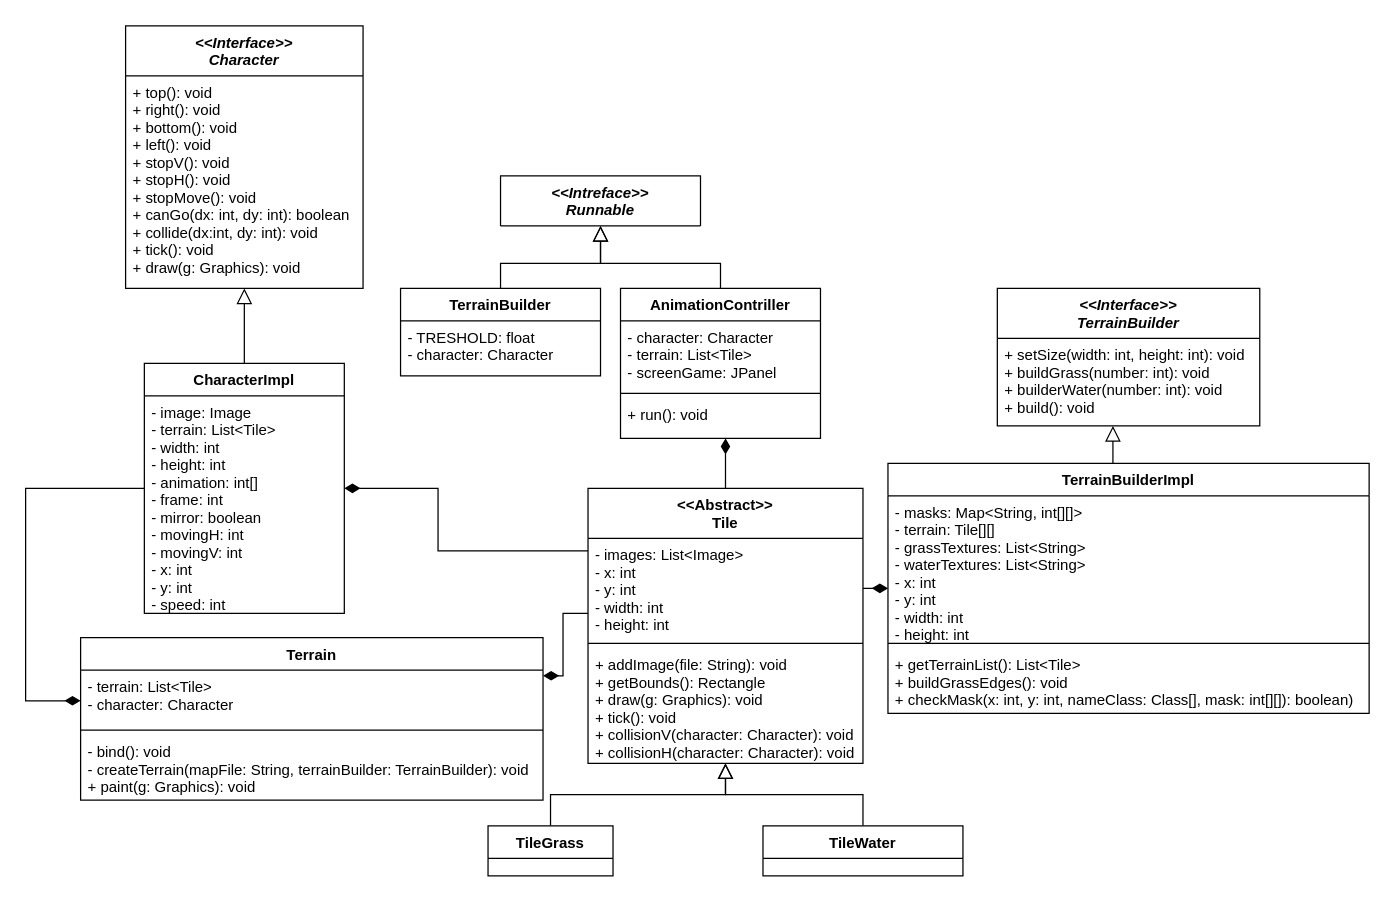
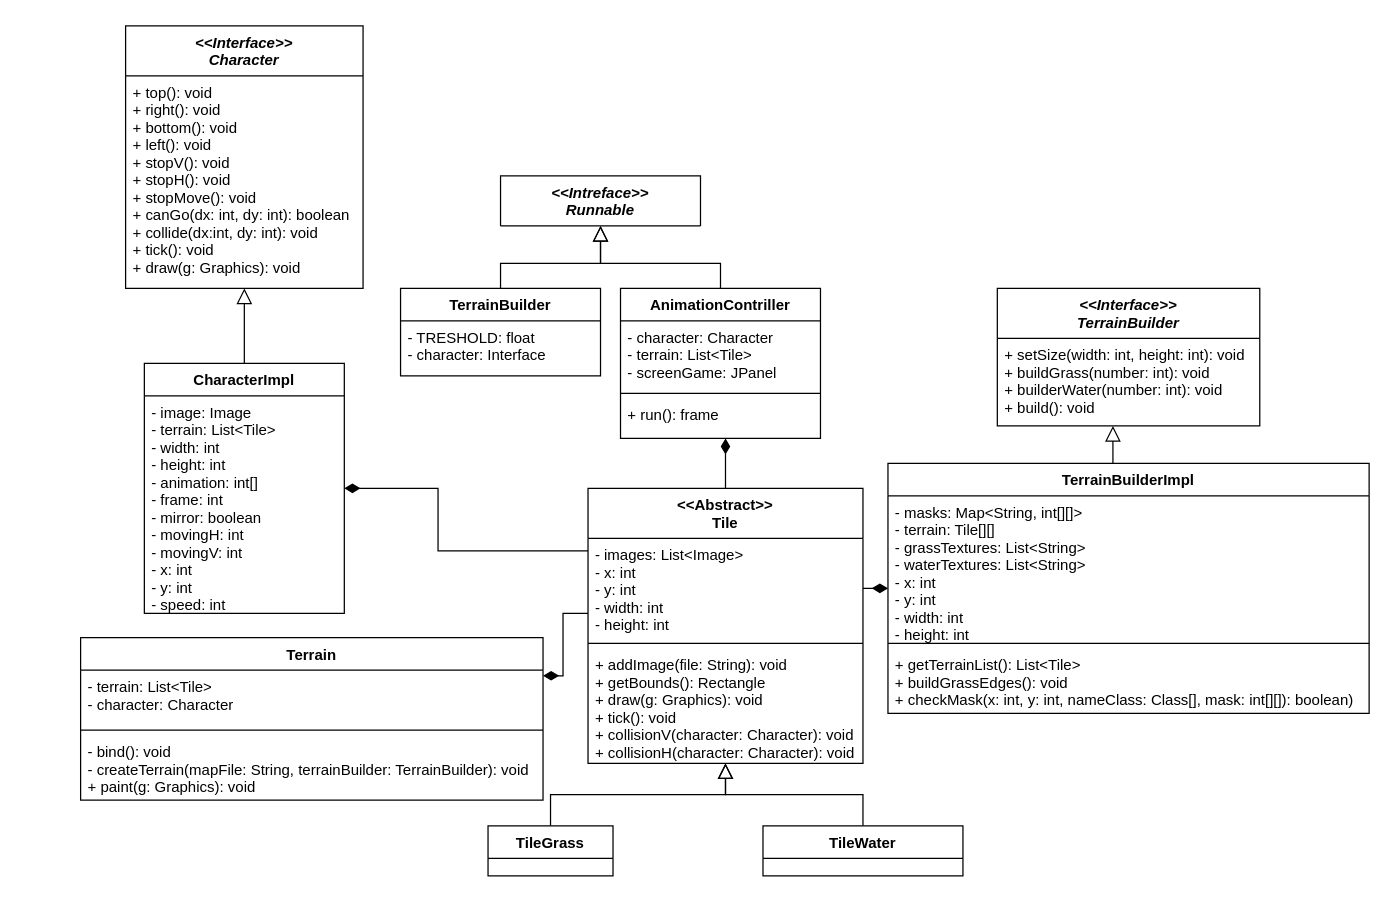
  <mxCell id="0" />
  <mxCell id="1" parent="0" />
  <mxCell id="2" value="" style="endArrow=block;endSize=10;endFill=0;shadow=0;strokeWidth=1;rounded=0;edgeStyle=elbowEdgeStyle;elbow=vertical;" parent="1" source="8" target="3" edge="1"><mxGeometry width="160" relative="1" as="geometry"><mxPoint x="260" y="193" as="sourcePoint" /><mxPoint x="260" y="193" as="targetPoint" /></mxGeometry></mxCell>
  <mxCell id="3" value="&lt;&lt;Interface&gt;&gt;&#10;Character" style="swimlane;fontStyle=3;align=center;verticalAlign=top;childLayout=stackLayout;horizontal=1;startSize=40;horizontalStack=0;resizeParent=1;resizeLast=0;collapsible=1;marginBottom=0;rounded=0;shadow=0;strokeWidth=1;" parent="1" vertex="1"><mxGeometry x="100" y="20" width="190" height="210" as="geometry"><mxRectangle x="230" y="140" width="160" height="26" as="alternateBounds" /></mxGeometry></mxCell>
  <mxCell id="4" value="" style="line;html=1;strokeWidth=1;align=left;verticalAlign=middle;spacingTop=-1;spacingLeft=3;spacingRight=3;rotatable=0;labelPosition=right;points=[];portConstraint=eastwest;" parent="3" vertex="1"><mxGeometry y="40" width="190" as="geometry" /></mxCell>
  <mxCell id="5" value="+ top(): void&#10;+ right(): void&#10;+ bottom(): void&#10;+ left(): void&#10;+ stopV(): void&#10;+ stopH(): void&#10;+ stopMove(): void&#10;+ canGo(dx: int, dy: int): boolean&#10;+ collide(dx:int, dy: int): void&#10;+ tick(): void&#10;+ draw(g: Graphics): void" style="text;align=left;verticalAlign=top;spacingLeft=4;spacingRight=4;overflow=hidden;rotatable=0;points=[[0,0.5],[1,0.5]];portConstraint=eastwest;" parent="3" vertex="1"><mxGeometry y="40" width="190" height="170" as="geometry" /></mxCell>
  <mxCell id="6" value="&lt;&lt;Intreface&gt;&gt;&#10;Runnable" style="swimlane;fontStyle=3;align=center;verticalAlign=top;childLayout=stackLayout;horizontal=1;startSize=50;horizontalStack=0;resizeParent=1;resizeLast=0;collapsible=1;marginBottom=0;rounded=0;shadow=0;strokeWidth=1;" parent="1" vertex="1"><mxGeometry x="400" y="140" width="160" height="40" as="geometry"><mxRectangle x="550" y="140" width="160" height="26" as="alternateBounds" /></mxGeometry></mxCell>
- <mxCell id="7" style="edgeStyle=orthogonalEdgeStyle;rounded=0;orthogonalLoop=1;jettySize=auto;html=1;endArrow=diamondThin;endFill=1;endSize=10;" edge="1" parent="1" source="8" target="38"><mxGeometry relative="1" as="geometry"><Array as="points"><mxPoint x="20" y="390" /><mxPoint x="20" y="560" /></Array></mxGeometry></mxCell>
  <mxCell id="8" value="CharacterImpl" style="swimlane;fontStyle=1;align=center;verticalAlign=top;childLayout=stackLayout;horizontal=1;startSize=26;horizontalStack=0;resizeParent=1;resizeLast=0;collapsible=1;marginBottom=0;rounded=0;shadow=0;strokeWidth=1;" parent="1" vertex="1"><mxGeometry x="115" y="290" width="160" height="200" as="geometry"><mxRectangle x="130" y="380" width="160" height="26" as="alternateBounds" /></mxGeometry></mxCell>
  <mxCell id="9" value="- image: Image&#10;- terrain: List&lt;Tile&gt;&#10;- width: int&#10;- height: int&#10;- animation: int[]&#10;- frame: int&#10;- mirror: boolean&#10;- movingH: int&#10;- movingV: int&#10;- x: int&#10;- y: int&#10;- speed: int" style="text;align=left;verticalAlign=top;spacingLeft=4;spacingRight=4;overflow=hidden;rotatable=0;points=[[0,0.5],[1,0.5]];portConstraint=eastwest;" parent="8" vertex="1"><mxGeometry y="26" width="160" height="174" as="geometry" /></mxCell>
  <mxCell id="10" style="edgeStyle=orthogonalEdgeStyle;rounded=0;orthogonalLoop=1;jettySize=auto;html=1;endArrow=block;endFill=0;strokeWidth=1;endSize=10;" parent="1" source="11" target="6" edge="1"><mxGeometry relative="1" as="geometry"><Array as="points"><mxPoint x="400" y="210" /><mxPoint x="480" y="210" /></Array></mxGeometry></mxCell>
  <mxCell id="11" value="TerrainBuilder" style="swimlane;fontStyle=1;align=center;verticalAlign=top;childLayout=stackLayout;horizontal=1;startSize=26;horizontalStack=0;resizeParent=1;resizeLast=0;collapsible=1;marginBottom=0;rounded=0;shadow=0;strokeWidth=1;" parent="1" vertex="1"><mxGeometry x="320" y="230" width="160" height="70" as="geometry"><mxRectangle x="340" y="380" width="170" height="26" as="alternateBounds" /></mxGeometry></mxCell>
- <mxCell id="12" value="- TRESHOLD: float&#10;- character: Character" style="text;align=left;verticalAlign=top;spacingLeft=4;spacingRight=4;overflow=hidden;rotatable=0;points=[[0,0.5],[1,0.5]];portConstraint=eastwest;" parent="11" vertex="1"><mxGeometry y="26" width="160" height="44" as="geometry" /></mxCell>
+ <mxCell id="12" value="- TRESHOLD: float&#10;- character: Interface" style="text;align=left;verticalAlign=top;spacingLeft=4;spacingRight=4;overflow=hidden;rotatable=0;points=[[0,0.5],[1,0.5]];portConstraint=eastwest;" parent="11" vertex="1"><mxGeometry y="26" width="160" height="44" as="geometry" /></mxCell>
  <mxCell id="13" style="edgeStyle=orthogonalEdgeStyle;rounded=0;orthogonalLoop=1;jettySize=auto;html=1;endArrow=block;endFill=0;endSize=10;strokeWidth=1;" parent="1" source="14" target="6" edge="1"><mxGeometry relative="1" as="geometry"><mxPoint x="686" y="230" as="sourcePoint" /><Array as="points"><mxPoint x="576" y="210" /><mxPoint x="480" y="210" /></Array></mxGeometry></mxCell>
  <mxCell id="14" value="AnimationContriller" style="swimlane;fontStyle=1;align=center;verticalAlign=top;childLayout=stackLayout;horizontal=1;startSize=26;horizontalStack=0;resizeParent=1;resizeParentMax=0;resizeLast=0;collapsible=1;marginBottom=0;" parent="1" vertex="1"><mxGeometry x="496" y="230" width="160" height="120" as="geometry" /></mxCell>
  <mxCell id="15" value="- character: Character&#10;- terrain: List&lt;Tile&gt;&#10;- screenGame: JPanel" style="text;strokeColor=none;fillColor=none;align=left;verticalAlign=top;spacingLeft=4;spacingRight=4;overflow=hidden;rotatable=0;points=[[0,0.5],[1,0.5]];portConstraint=eastwest;" parent="14" vertex="1"><mxGeometry y="26" width="160" height="54" as="geometry" /></mxCell>
  <mxCell id="16" value="" style="line;strokeWidth=1;fillColor=none;align=left;verticalAlign=middle;spacingTop=-1;spacingLeft=3;spacingRight=3;rotatable=0;labelPosition=right;points=[];portConstraint=eastwest;" parent="14" vertex="1"><mxGeometry y="80" width="160" height="8" as="geometry" /></mxCell>
- <mxCell id="17" value="+ run(): void" style="text;strokeColor=none;fillColor=none;align=left;verticalAlign=top;spacingLeft=4;spacingRight=4;overflow=hidden;rotatable=0;points=[[0,0.5],[1,0.5]];portConstraint=eastwest;" parent="14" vertex="1"><mxGeometry y="88" width="160" height="32" as="geometry" /></mxCell>
+ <mxCell id="17" value="+ run(): frame" style="text;strokeColor=none;fillColor=none;align=left;verticalAlign=top;spacingLeft=4;spacingRight=4;overflow=hidden;rotatable=0;points=[[0,0.5],[1,0.5]];portConstraint=eastwest;" parent="14" vertex="1"><mxGeometry y="88" width="160" height="32" as="geometry" /></mxCell>
  <mxCell id="18" style="edgeStyle=orthogonalEdgeStyle;rounded=0;orthogonalLoop=1;jettySize=auto;html=1;endArrow=diamondThin;endFill=1;endSize=10;" edge="1" parent="1" source="22" target="34"><mxGeometry relative="1" as="geometry"><Array as="points"><mxPoint x="700" y="470" /><mxPoint x="700" y="470" /></Array></mxGeometry></mxCell>
  <mxCell id="19" style="edgeStyle=orthogonalEdgeStyle;rounded=0;orthogonalLoop=1;jettySize=auto;html=1;endArrow=diamondThin;endFill=1;endSize=10;" edge="1" parent="1" source="22" target="8"><mxGeometry relative="1" as="geometry"><Array as="points"><mxPoint x="350" y="440" /><mxPoint x="350" y="390" /></Array></mxGeometry></mxCell>
  <mxCell id="20" style="edgeStyle=orthogonalEdgeStyle;rounded=0;orthogonalLoop=1;jettySize=auto;html=1;endArrow=diamondThin;endFill=1;endSize=10;" edge="1" parent="1" source="22" target="14"><mxGeometry relative="1" as="geometry"><mxPoint x="453" y="410" as="sourcePoint" /><mxPoint x="563" y="190" as="targetPoint" /><Array as="points"><mxPoint x="586" y="330" /><mxPoint x="586" y="330" /></Array></mxGeometry></mxCell>
  <mxCell id="21" style="edgeStyle=orthogonalEdgeStyle;rounded=0;orthogonalLoop=1;jettySize=auto;html=1;endArrow=diamondThin;endFill=1;endSize=10;" edge="1" parent="1" source="22" target="38"><mxGeometry relative="1" as="geometry"><mxPoint x="340" y="660" as="sourcePoint" /><Array as="points"><mxPoint x="450" y="490" /><mxPoint x="450" y="540" /></Array></mxGeometry></mxCell>
  <mxCell id="22" value="&lt;&lt;Abstract&gt;&gt;&#10;Tile" style="swimlane;fontStyle=1;align=center;verticalAlign=top;childLayout=stackLayout;horizontal=1;startSize=40;horizontalStack=0;resizeParent=1;resizeParentMax=0;resizeLast=0;collapsible=1;marginBottom=0;" vertex="1" parent="1"><mxGeometry x="470" y="390" width="220" height="220" as="geometry" /></mxCell>
  <mxCell id="23" value="- images: List&lt;Image&gt;&#10;- x: int&#10;- y: int&#10;- width: int&#10;- height: int" style="text;strokeColor=none;fillColor=none;align=left;verticalAlign=top;spacingLeft=4;spacingRight=4;overflow=hidden;rotatable=0;points=[[0,0.5],[1,0.5]];portConstraint=eastwest;" vertex="1" parent="22"><mxGeometry y="40" width="220" height="80" as="geometry" /></mxCell>
  <mxCell id="24" value="" style="line;strokeWidth=1;fillColor=none;align=left;verticalAlign=middle;spacingTop=-1;spacingLeft=3;spacingRight=3;rotatable=0;labelPosition=right;points=[];portConstraint=eastwest;" vertex="1" parent="22"><mxGeometry y="120" width="220" height="8" as="geometry" /></mxCell>
  <mxCell id="25" value="+ addImage(file: String): void&#10;+ getBounds(): Rectangle&#10;+ draw(g: Graphics): void&#10;+ tick(): void&#10;+ collisionV(character: Character): void&#10;+ collisionH(character: Character): void" style="text;strokeColor=none;fillColor=none;align=left;verticalAlign=top;spacingLeft=4;spacingRight=4;overflow=hidden;rotatable=0;points=[[0,0.5],[1,0.5]];portConstraint=eastwest;" vertex="1" parent="22"><mxGeometry y="128" width="220" height="92" as="geometry" /></mxCell>
  <mxCell id="26" style="edgeStyle=orthogonalEdgeStyle;rounded=0;orthogonalLoop=1;jettySize=auto;html=1;exitX=0.5;exitY=0;exitDx=0;exitDy=0;endArrow=block;endFill=0;endSize=10;" edge="1" parent="1" source="27" target="22"><mxGeometry relative="1" as="geometry" /></mxCell>
  <mxCell id="27" value="TileGrass" style="swimlane;fontStyle=1;align=center;verticalAlign=top;childLayout=stackLayout;horizontal=1;startSize=26;horizontalStack=0;resizeParent=1;resizeLast=0;collapsible=1;marginBottom=0;rounded=0;shadow=0;strokeWidth=1;" vertex="1" parent="1"><mxGeometry x="390" y="660" width="100" height="40" as="geometry"><mxRectangle x="340" y="380" width="170" height="26" as="alternateBounds" /></mxGeometry></mxCell>
  <mxCell id="28" style="edgeStyle=orthogonalEdgeStyle;rounded=0;orthogonalLoop=1;jettySize=auto;html=1;endArrow=block;endFill=0;endSize=10;" edge="1" parent="1" source="29" target="22"><mxGeometry relative="1" as="geometry" /></mxCell>
  <mxCell id="29" value="TileWater" style="swimlane;fontStyle=1;align=center;verticalAlign=top;childLayout=stackLayout;horizontal=1;startSize=26;horizontalStack=0;resizeParent=1;resizeLast=0;collapsible=1;marginBottom=0;rounded=0;shadow=0;strokeWidth=1;" vertex="1" parent="1"><mxGeometry x="610" y="660" width="160" height="40" as="geometry"><mxRectangle x="340" y="380" width="170" height="26" as="alternateBounds" /></mxGeometry></mxCell>
  <mxCell id="30" value="&lt;&lt;Interface&gt;&gt;&#10;TerrainBuilder" style="swimlane;fontStyle=3;align=center;verticalAlign=top;childLayout=stackLayout;horizontal=1;startSize=40;horizontalStack=0;resizeParent=1;resizeLast=0;collapsible=1;marginBottom=0;rounded=0;shadow=0;strokeWidth=1;" vertex="1" parent="1"><mxGeometry x="797.5" y="230" width="210" height="110" as="geometry"><mxRectangle x="230" y="140" width="160" height="26" as="alternateBounds" /></mxGeometry></mxCell>
  <mxCell id="31" value="" style="line;html=1;strokeWidth=1;align=left;verticalAlign=middle;spacingTop=-1;spacingLeft=3;spacingRight=3;rotatable=0;labelPosition=right;points=[];portConstraint=eastwest;" vertex="1" parent="30"><mxGeometry y="40" width="210" as="geometry" /></mxCell>
  <mxCell id="32" value="+ setSize(width: int, height: int): void&#10;+ buildGrass(number: int): void&#10;+ builderWater(number: int): void&#10;+ build(): void" style="text;align=left;verticalAlign=top;spacingLeft=4;spacingRight=4;overflow=hidden;rotatable=0;points=[[0,0.5],[1,0.5]];portConstraint=eastwest;" vertex="1" parent="30"><mxGeometry y="40" width="210" height="70" as="geometry" /></mxCell>
  <mxCell id="33" style="edgeStyle=orthogonalEdgeStyle;rounded=0;orthogonalLoop=1;jettySize=auto;html=1;endArrow=block;endFill=0;endSize=10;" edge="1" parent="1" source="34" target="30"><mxGeometry relative="1" as="geometry"><Array as="points"><mxPoint x="890" y="360" /><mxPoint x="890" y="360" /></Array></mxGeometry></mxCell>
  <mxCell id="34" value="TerrainBuilderImpl" style="swimlane;fontStyle=1;align=center;verticalAlign=top;childLayout=stackLayout;horizontal=1;startSize=26;horizontalStack=0;resizeParent=1;resizeParentMax=0;resizeLast=0;collapsible=1;marginBottom=0;" vertex="1" parent="1"><mxGeometry x="710" y="370" width="385" height="200" as="geometry" /></mxCell>
  <mxCell id="35" value="- masks: Map&lt;String, int[][]&gt;&#10;- terrain: Tile[][]&#10;- grassTextures: List&lt;String&gt;&#10;- waterTextures: List&lt;String&gt;&#10;- x: int&#10;- y: int&#10;- width: int&#10;- height: int&#10;" style="text;strokeColor=none;fillColor=none;align=left;verticalAlign=top;spacingLeft=4;spacingRight=4;overflow=hidden;rotatable=0;points=[[0,0.5],[1,0.5]];portConstraint=eastwest;" vertex="1" parent="34"><mxGeometry y="26" width="385" height="114" as="geometry" /></mxCell>
  <mxCell id="36" value="" style="line;strokeWidth=1;fillColor=none;align=left;verticalAlign=middle;spacingTop=-1;spacingLeft=3;spacingRight=3;rotatable=0;labelPosition=right;points=[];portConstraint=eastwest;" vertex="1" parent="34"><mxGeometry y="140" width="385" height="8" as="geometry" /></mxCell>
  <mxCell id="37" value="+ getTerrainList(): List&lt;Tile&gt;&#10;+ buildGrassEdges(): void&#10;+ checkMask(x: int, y: int, nameClass: Class[], mask: int[][]): boolean)" style="text;strokeColor=none;fillColor=none;align=left;verticalAlign=top;spacingLeft=4;spacingRight=4;overflow=hidden;rotatable=0;points=[[0,0.5],[1,0.5]];portConstraint=eastwest;" vertex="1" parent="34"><mxGeometry y="148" width="385" height="52" as="geometry" /></mxCell>
  <mxCell id="38" value="Terrain" style="swimlane;fontStyle=1;align=center;verticalAlign=top;childLayout=stackLayout;horizontal=1;startSize=26;horizontalStack=0;resizeParent=1;resizeParentMax=0;resizeLast=0;collapsible=1;marginBottom=0;" vertex="1" parent="1"><mxGeometry x="64" y="509.5" width="370" height="130" as="geometry" /></mxCell>
  <mxCell id="39" value="- terrain: List&lt;Tile&gt;&#10;- character: Character" style="text;strokeColor=none;fillColor=none;align=left;verticalAlign=top;spacingLeft=4;spacingRight=4;overflow=hidden;rotatable=0;points=[[0,0.5],[1,0.5]];portConstraint=eastwest;" vertex="1" parent="38"><mxGeometry y="26" width="370" height="44" as="geometry" /></mxCell>
  <mxCell id="40" value="" style="line;strokeWidth=1;fillColor=none;align=left;verticalAlign=middle;spacingTop=-1;spacingLeft=3;spacingRight=3;rotatable=0;labelPosition=right;points=[];portConstraint=eastwest;" vertex="1" parent="38"><mxGeometry y="70" width="370" height="8" as="geometry" /></mxCell>
  <mxCell id="41" value="- bind(): void&#10;- createTerrain(mapFile: String, terrainBuilder: TerrainBuilder): void&#10;+ paint(g: Graphics): void" style="text;strokeColor=none;fillColor=none;align=left;verticalAlign=top;spacingLeft=4;spacingRight=4;overflow=hidden;rotatable=0;points=[[0,0.5],[1,0.5]];portConstraint=eastwest;" vertex="1" parent="38"><mxGeometry y="78" width="370" height="52" as="geometry" /></mxCell>
